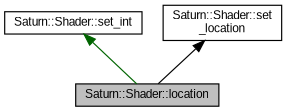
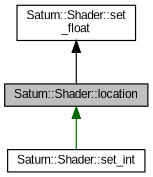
  digraph {
    fontname="Liberation Sans"
    rankdir=TB
    node [color=black fillcolor=white fontname="Liberation Sans" fontsize=10 shape=record style=filled]
    edge [dir=back fontname="Liberation Sans" fontsize=10 labelfontname=Helvetica labelfontsize=10 style=solid]
    n1 [fillcolor=grey75 fontcolor=black height=0.2 label="Saturn::Shader::location" width=0.4]
    n2 [height=0.2 label="Saturn::Shader::set_int" width=0.4]
-   n3 [height=0.2 label="Saturn::Shader::set\l_location" width=0.4]
-   n2 -> n1 [color=darkgreen]
+   n3 [height=0.2 label="Saturn::Shader::set\l_float" width=0.4]
+   n1 -> n2 [color=darkgreen]
    n3 -> n1 [color=black]
  }
